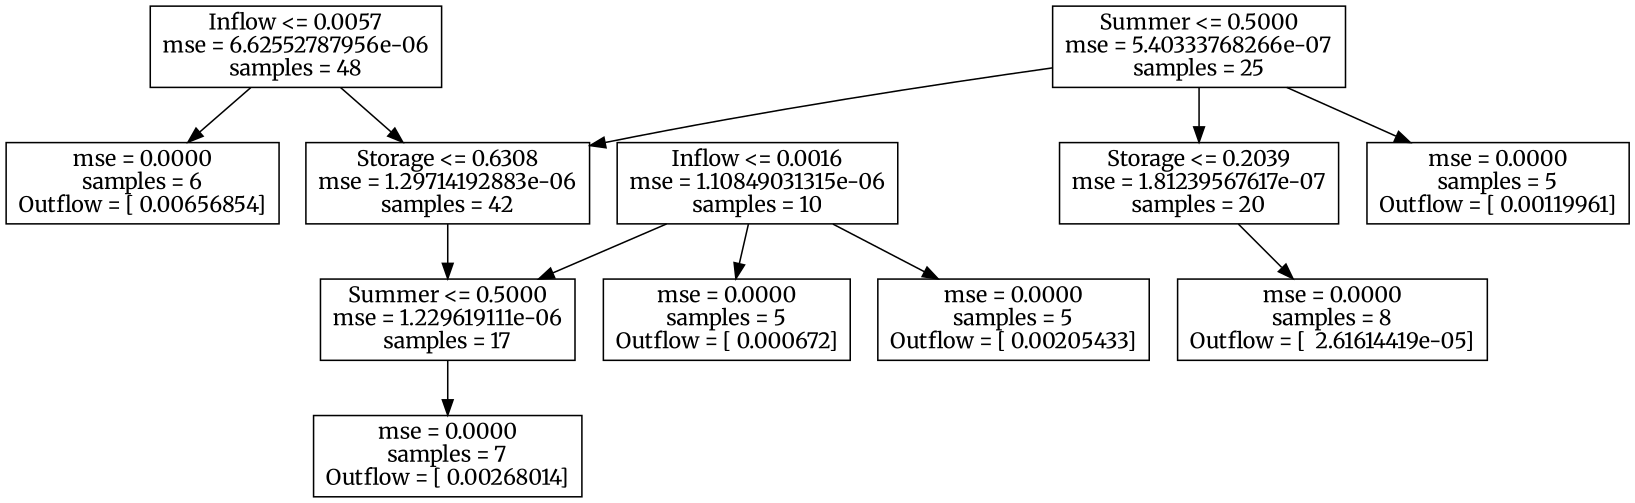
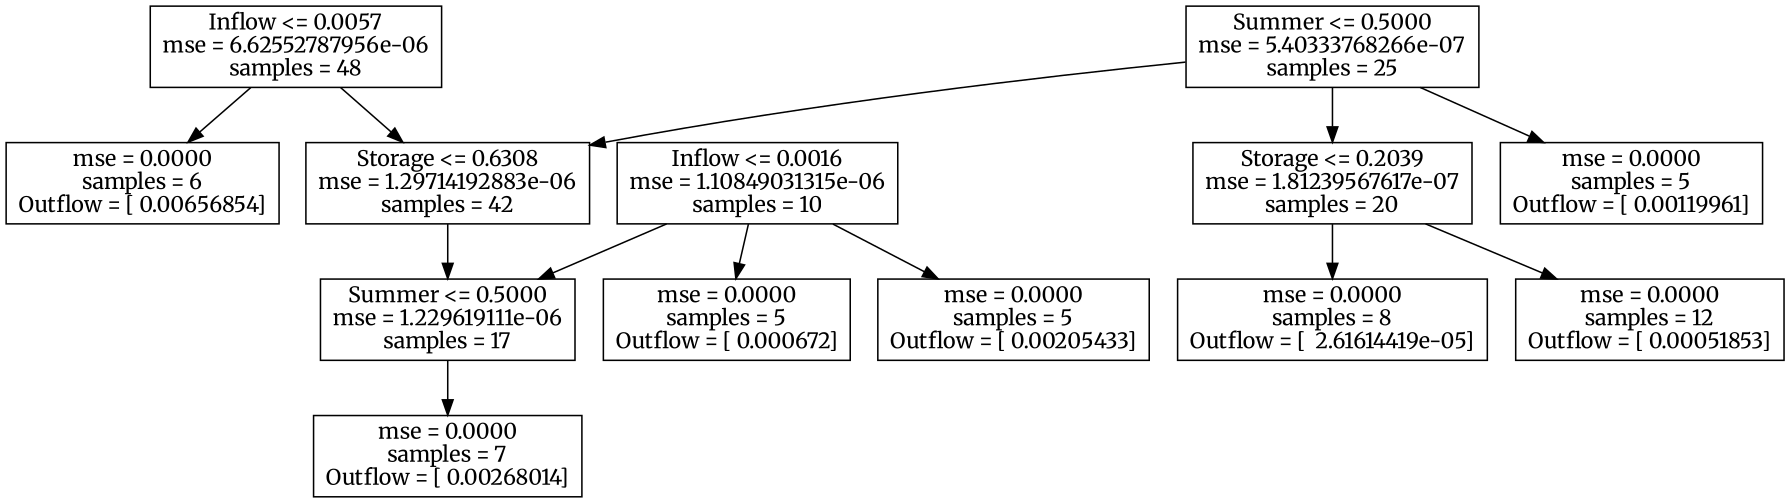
  digraph {
    fontname=Merriweather
    node [fontname=Merriweather shape=box]
    edge [fontname=Merriweather]
    n1 [label="Inflow <= 0.0057\nmse = 6.62552787956e-06\nsamples = 48"]
    n2 [label="Storage <= 0.6308\nmse = 1.29714192883e-06\nsamples = 42"]
    n3 [label="mse = 0.0000\nsamples = 6\nOutflow = [ 0.00656854]"]
    n4 [label="Summer <= 0.5000\nmse = 1.229619111e-06\nsamples = 17"]
    n5 [label="Summer <= 0.5000\nmse = 5.40333768266e-07\nsamples = 25"]
    n6 [label="Storage <= 0.2039\nmse = 1.81239567617e-07\nsamples = 20"]
    n7 [label="mse = 0.0000\nsamples = 5\nOutflow = [ 0.00119961]"]
    n8 [label="mse = 0.0000\nsamples = 7\nOutflow = [ 0.00268014]"]
    n9 [label="mse = 0.0000\nsamples = 8\nOutflow = [  2.61614419e-05]"]
+   n10 [label="mse = 0.0000\nsamples = 12\nOutflow = [ 0.00051853]"]
    n11 [label="Inflow <= 0.0016\nmse = 1.10849031315e-06\nsamples = 10"]
    n12 [label="mse = 0.0000\nsamples = 5\nOutflow = [ 0.000672]"]
    n13 [label="mse = 0.0000\nsamples = 5\nOutflow = [ 0.00205433]"]
    n1 -> n2
    n1 -> n3
    n2 -> n4
    n4 -> n8
    n5 -> n2
    n5 -> n6
    n5 -> n7
    n6 -> n9
+   n6 -> n10
    n11 -> n4
    n11 -> n12
    n11 -> n13
  }
